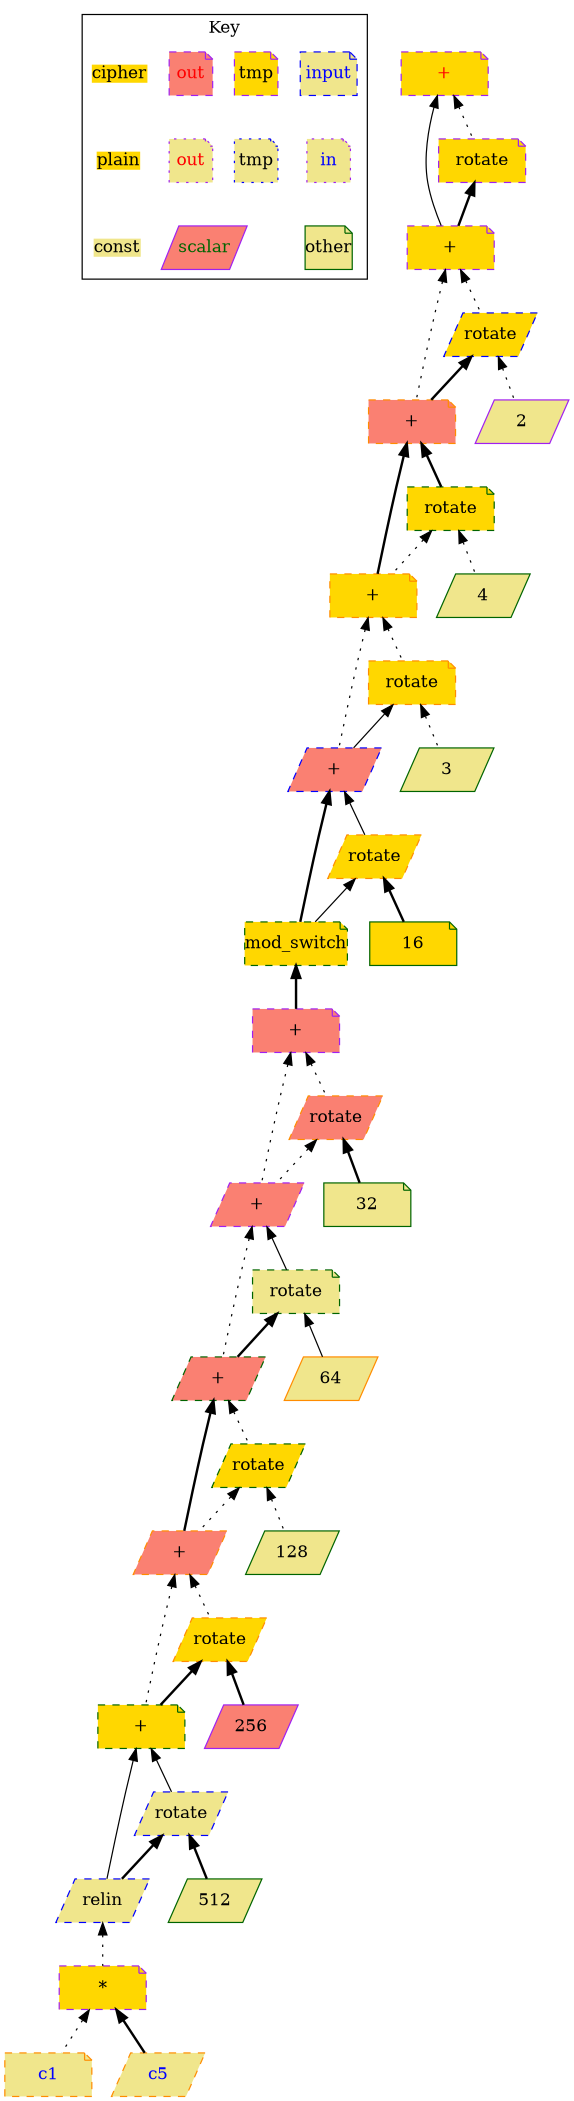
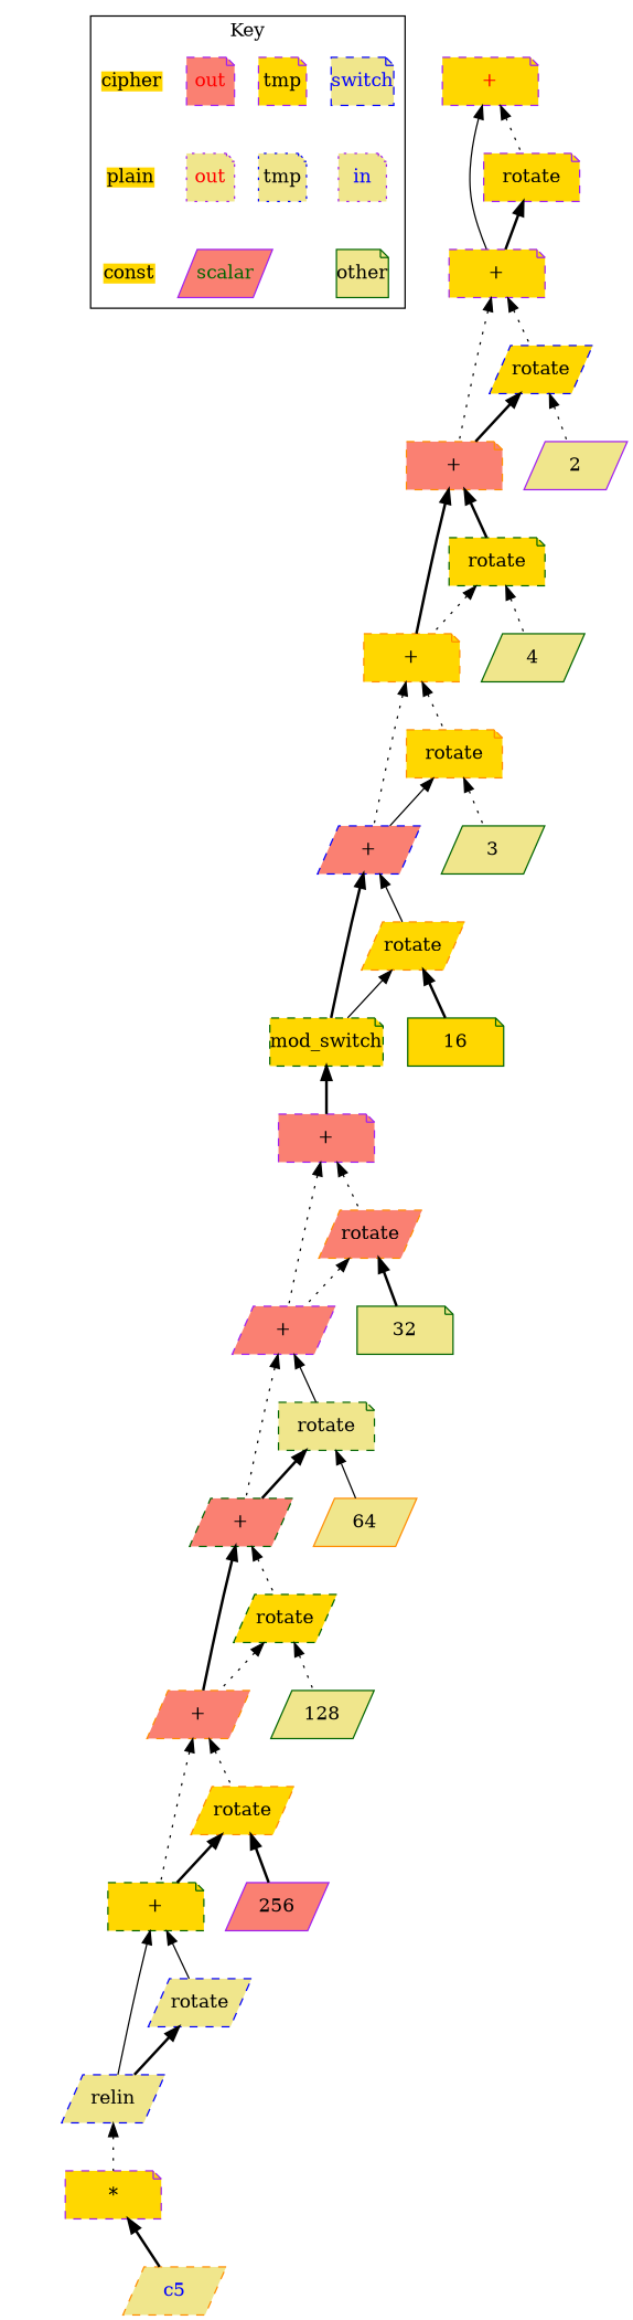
  digraph {
    node [color=purple fillcolor=gold margin=0 shape=note style="dashed,filled"]
    edge [dir=back style=dotted]
-   n1 [color=blue fillcolor=khaki fontcolor=blue label=input width=0.5]
+   n1 [color=blue fillcolor=khaki fontcolor=blue label=switch width=0.5]
    n2 [fillcolor=khaki fontcolor=blue icolor=blue label=in style="dotted,filled" width=0.5]
    n3 [fontcolor=black label=tmp width=0.5]
    n4 [color=blue fillcolor=khaki fontcolor=black label=tmp style="dotted,filled" width=0.5]
    n5 [fillcolor=salmon fontcolor=red label=out width=0.5]
    n6 [fillcolor=khaki fontcolor=red label=out style="dotted,filled" width=0.5]
    cipher [color=darkgreen shape=plain style=filled width=0.5]
    plain [color=darkorange shape=plain style=filled width=0.5]
    other [color=darkgreen fillcolor=khaki fontcolor=black style="solid,filled" width=0.5]
    scalar [fillcolor=salmon fontcolor=darkgreen shape=parallelogram style="solid,filled" width=0.5]
-   const [fillcolor=khaki shape=plain style=filled width=0.5]
+   const [shape=plain style=filled width=0.5]
    n12 [fillcolor=khaki label=2 shape=parallelogram style="solid,filled" width=1]
    n13 [color=darkgreen fillcolor=khaki label=4 shape=parallelogram style="solid,filled" width=1]
    n14 [color=darkgreen fillcolor=khaki label=3 shape=parallelogram style="solid,filled" width=1]
    n15 [color=darkgreen fillcolor=khaki label=32 style="solid,filled" width=1]
    n16 [color=darkorange fillcolor=khaki label=64 shape=parallelogram style="solid,filled" width=1]
    n17 [color=darkgreen fillcolor=khaki label=128 shape=parallelogram style="solid,filled" width=1]
    n18 [fillcolor=salmon label=256 shape=parallelogram style="solid,filled" width=1]
-   n19 [color=darkgreen fillcolor=khaki label=512 shape=parallelogram style="solid,filled" width=1]
-   n20 [color=darkorange fillcolor=khaki fontcolor=blue label=c1 width=1]
    n21 [color=darkorange fillcolor=khaki fontcolor=blue label=c5 shape=parallelogram width=1]
    n22 [label="*" width=1]
    n23 [color=blue fillcolor=khaki label=relin shape=parallelogram width=1]
    n24 [color=blue fillcolor=khaki label=rotate shape=parallelogram width=1]
    n25 [color=darkgreen label="+" width=1]
    n26 [color=darkorange label=rotate shape=parallelogram width=1]
    n27 [color=darkorange fillcolor=salmon label="+" shape=parallelogram width=1]
    n28 [color=darkgreen label=rotate shape=parallelogram width=1]
    n29 [color=darkgreen fillcolor=salmon label="+" shape=parallelogram width=1]
    n30 [color=darkgreen fillcolor=khaki label=rotate width=1]
    n31 [fillcolor=salmon label="+" shape=parallelogram width=1]
    n32 [color=darkorange fillcolor=salmon label=rotate shape=parallelogram width=1]
    n33 [fillcolor=salmon label="+" width=1]
    n34 [color=darkgreen label=mod_switch width=1]
    n35 [color=darkgreen label=16 style="solid,filled" width=1]
    n36 [color=darkorange label=rotate shape=parallelogram width=1]
    n37 [color=blue fillcolor=salmon label="+" shape=parallelogram width=1]
    n38 [color=darkorange label=rotate width=1]
    n39 [color=darkorange label="+" width=1]
    n40 [color=darkgreen label=rotate width=1]
    n41 [color=darkorange fillcolor=salmon label="+" width=1]
    n42 [color=blue label=rotate shape=parallelogram width=1]
    n43 [label="+" width=1]
    n44 [label=rotate width=1]
    n45 [fontcolor=red label="+" width=1]
    subgraph cluster_1 {
      label=Key
      n1
      n2
      n3
      n4
      n5
      n6
      cipher
      plain
      other
      scalar
      const
    }
    n1 -> n2 [dir=forward style=invis]
    n2 -> other [dir=forward style=invis]
    n3 -> n4 [dir=forward style=invis]
    n5 -> n6 [dir=forward style=invis]
    n6 -> scalar [dir=forward style=invis]
    cipher -> plain [dir=forward style=invis]
    plain -> const [dir=forward style=invis]
-   n22 -> n20
    n22 -> n21 [style=bold]
    n23 -> n22
-   n24 -> n19 [style=bold]
    n24 -> n23 [style=bold]
    n25 -> n23 [style=solid]
    n25 -> n24 [style=solid]
    n26 -> n18 [style=bold]
    n26 -> n25 [style=bold]
    n27 -> n25
    n27 -> n26
    n28 -> n17
    n28 -> n27
    n29 -> n27 [style=bold]
    n29 -> n28
    n30 -> n16 [style=solid]
    n30 -> n29 [style=bold]
    n31 -> n29
    n31 -> n30 [style=solid]
    n32 -> n15 [style=bold]
    n32 -> n31
    n33 -> n31
    n33 -> n32
    n34 -> n33 [style=bold]
    n36 -> n34 [style=solid]
    n36 -> n35 [style=bold]
    n37 -> n34 [style=bold]
    n37 -> n36 [style=solid]
    n38 -> n14
    n38 -> n37 [style=solid]
    n39 -> n37
    n39 -> n38
    n40 -> n13
    n40 -> n39
    n41 -> n39 [style=bold]
    n41 -> n40 [style=bold]
    n42 -> n12
    n42 -> n41 [style=bold]
    n43 -> n41
    n43 -> n42
    n44 -> n43 [style=bold]
    n45 -> n43 [style=solid]
    n45 -> n44
  }
